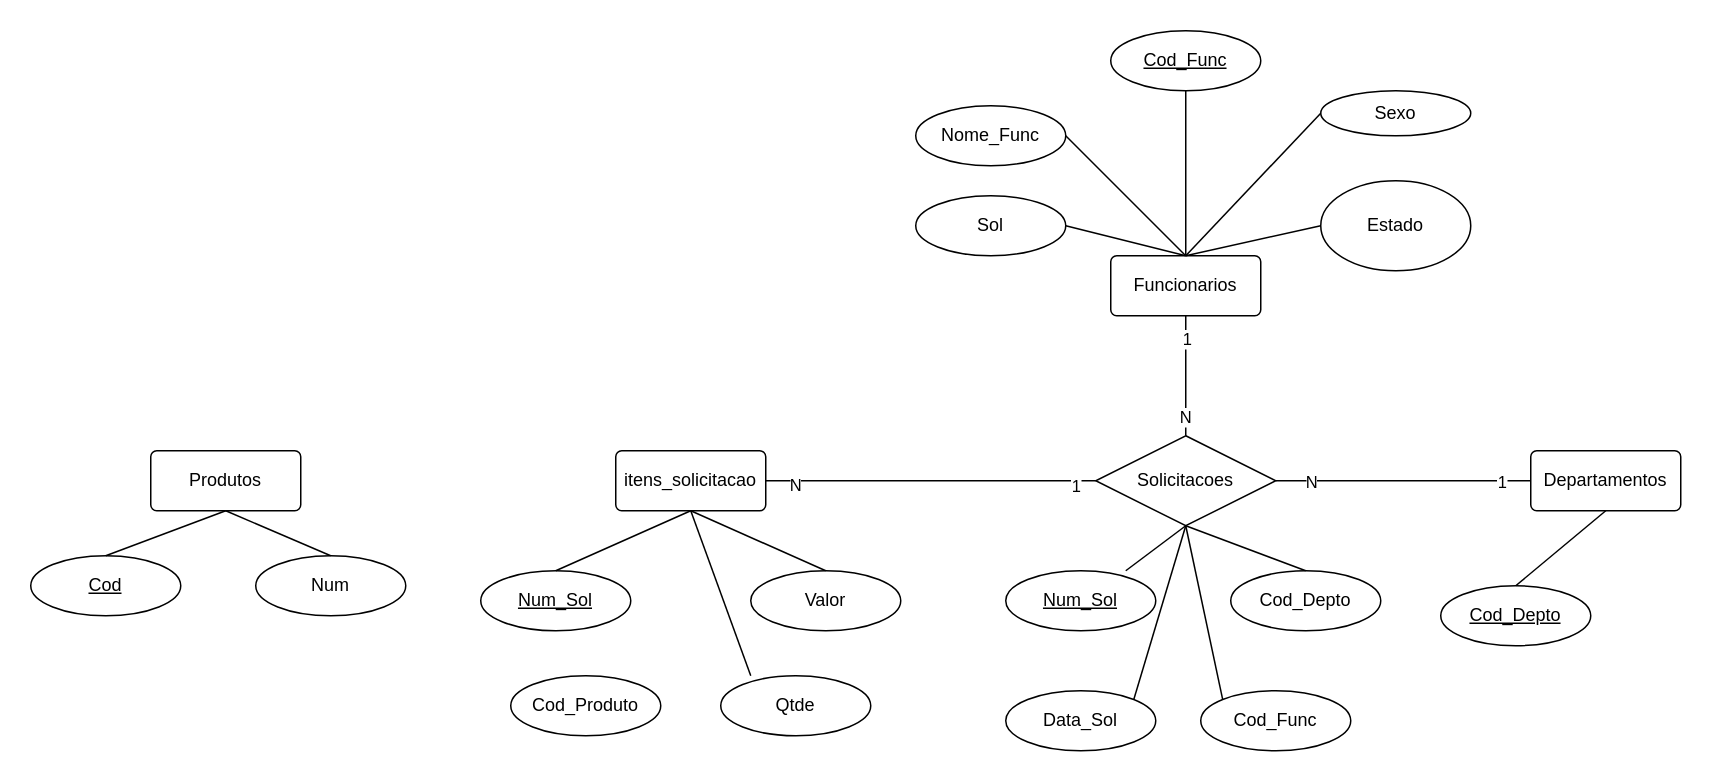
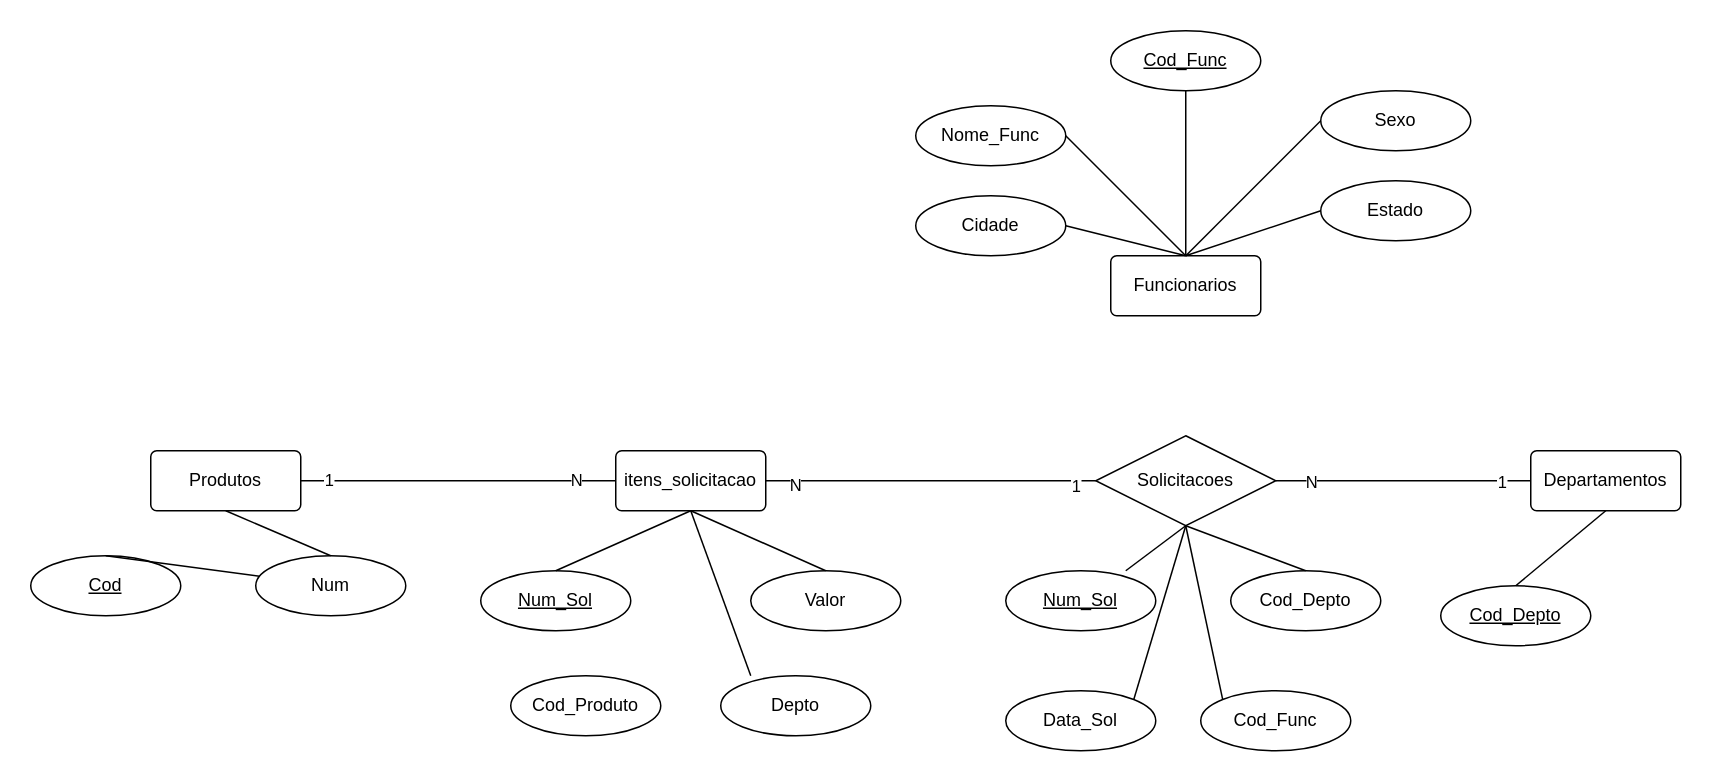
  <mxCell id="0" />
  <mxCell id="1" parent="0" />
  <mxCell id="2" value="Solicitacoes" style="shape=rhombus;perimeter=rhombusPerimeter;whiteSpace=wrap;html=1;align=center;" vertex="1" parent="1"><mxGeometry x="730" y="290" width="120" height="60" as="geometry" /></mxCell>
  <mxCell id="3" value="Departamentos" style="rounded=1;arcSize=10;whiteSpace=wrap;html=1;align=center;" vertex="1" parent="1"><mxGeometry x="1020" y="300" width="100" height="40" as="geometry" /></mxCell>
  <mxCell id="4" value="Funcionarios" style="rounded=1;arcSize=10;whiteSpace=wrap;html=1;align=center;" vertex="1" parent="1"><mxGeometry x="740" y="170" width="100" height="40" as="geometry" /></mxCell>
+ <mxCell id="5" style="edgeStyle=orthogonalEdgeStyle;rounded=0;orthogonalLoop=1;jettySize=auto;html=1;exitX=1;exitY=0.5;exitDx=0;exitDy=0;entryX=0;entryY=0.5;entryDx=0;entryDy=0;endArrow=none;endFill=0;" edge="1" parent="1" source="8" target="9"><mxGeometry relative="1" as="geometry" /></mxCell>
+ <mxCell id="6" value="1" style="edgeLabel;html=1;align=center;verticalAlign=middle;resizable=0;points=[];" vertex="1" connectable="0" parent="5"><mxGeometry x="-0.829" y="1" relative="1" as="geometry"><mxPoint as="offset" /></mxGeometry></mxCell>
+ <mxCell id="7" value="N" style="edgeLabel;html=1;align=center;verticalAlign=middle;resizable=0;points=[];" vertex="1" connectable="0" parent="5"><mxGeometry x="0.743" y="1" relative="1" as="geometry"><mxPoint as="offset" /></mxGeometry></mxCell>
  <mxCell id="8" value="Produtos" style="rounded=1;arcSize=10;whiteSpace=wrap;html=1;align=center;" vertex="1" parent="1"><mxGeometry x="100" y="300" width="100" height="40" as="geometry" /></mxCell>
  <mxCell id="9" value="itens_solicitacao" style="rounded=1;arcSize=10;whiteSpace=wrap;html=1;align=center;" vertex="1" parent="1"><mxGeometry x="410" y="300" width="100" height="40" as="geometry" /></mxCell>
  <mxCell id="10" value="Num" style="ellipse;whiteSpace=wrap;html=1;align=center;" vertex="1" parent="1"><mxGeometry x="170" y="370" width="100" height="40" as="geometry" /></mxCell>
  <mxCell id="11" value="Cod" style="ellipse;whiteSpace=wrap;html=1;align=center;fontStyle=4;" vertex="1" parent="1"><mxGeometry x="20" y="370" width="100" height="40" as="geometry" /></mxCell>
  <mxCell id="12" value="Num_Sol" style="ellipse;whiteSpace=wrap;html=1;align=center;fontStyle=4;" vertex="1" parent="1"><mxGeometry x="320" y="380" width="100" height="40" as="geometry" /></mxCell>
- <mxCell id="13" value="Qtde" style="ellipse;whiteSpace=wrap;html=1;align=center;" vertex="1" parent="1"><mxGeometry x="480" y="450" width="100" height="40" as="geometry" /></mxCell>
+ <mxCell id="13" value="Depto" style="ellipse;whiteSpace=wrap;html=1;align=center;" vertex="1" parent="1"><mxGeometry x="480" y="450" width="100" height="40" as="geometry" /></mxCell>
  <mxCell id="14" value="Cod_Produto" style="ellipse;whiteSpace=wrap;html=1;align=center;" vertex="1" parent="1"><mxGeometry x="340" y="450" width="100" height="40" as="geometry" /></mxCell>
  <mxCell id="15" value="Valor" style="ellipse;whiteSpace=wrap;html=1;align=center;" vertex="1" parent="1"><mxGeometry x="500" y="380" width="100" height="40" as="geometry" /></mxCell>
  <mxCell id="16" value="Num_Sol" style="ellipse;whiteSpace=wrap;html=1;align=center;fontStyle=4;" vertex="1" parent="1"><mxGeometry x="670" y="380" width="100" height="40" as="geometry" /></mxCell>
  <mxCell id="17" value="Cod_Depto" style="ellipse;whiteSpace=wrap;html=1;align=center;" vertex="1" parent="1"><mxGeometry x="820" y="380" width="100" height="40" as="geometry" /></mxCell>
  <mxCell id="18" value="Data_Sol" style="ellipse;whiteSpace=wrap;html=1;align=center;" vertex="1" parent="1"><mxGeometry x="670" y="460" width="100" height="40" as="geometry" /></mxCell>
  <mxCell id="19" value="Cod_Func" style="ellipse;whiteSpace=wrap;html=1;align=center;" vertex="1" parent="1"><mxGeometry x="800" y="460" width="100" height="40" as="geometry" /></mxCell>
  <mxCell id="20" value="Cod_Depto" style="ellipse;whiteSpace=wrap;html=1;align=center;fontStyle=4;" vertex="1" parent="1"><mxGeometry x="960" y="390" width="100" height="40" as="geometry" /></mxCell>
  <mxCell id="21" value="Cod_Func" style="ellipse;whiteSpace=wrap;html=1;align=center;fontStyle=4;" vertex="1" parent="1"><mxGeometry x="740" y="20" width="100" height="40" as="geometry" /></mxCell>
- <mxCell id="22" value="Estado" style="ellipse;whiteSpace=wrap;html=1;align=center;" vertex="1" parent="1"><mxGeometry x="880" y="120" width="100" height="60" as="geometry" /></mxCell>
+ <mxCell id="22" value="Estado" style="ellipse;whiteSpace=wrap;html=1;align=center;" vertex="1" parent="1"><mxGeometry x="880" y="120" width="100" height="40" as="geometry" /></mxCell>
  <mxCell id="23" value="Nome_Func" style="ellipse;whiteSpace=wrap;html=1;align=center;" vertex="1" parent="1"><mxGeometry x="610" y="70" width="100" height="40" as="geometry" /></mxCell>
- <mxCell id="24" value="Sol" style="ellipse;whiteSpace=wrap;html=1;align=center;" vertex="1" parent="1"><mxGeometry x="610" y="130" width="100" height="40" as="geometry" /></mxCell>
- <mxCell id="25" value="Sexo" style="ellipse;whiteSpace=wrap;html=1;align=center;" vertex="1" parent="1"><mxGeometry x="880" y="60" width="100" height="30" as="geometry" /></mxCell>
- <mxCell id="26" value="" style="endArrow=none;html=1;rounded=0;entryX=0.5;entryY=1;entryDx=0;entryDy=0;exitX=0.5;exitY=0;exitDx=0;exitDy=0;" edge="1" parent="1" source="11" target="8"><mxGeometry relative="1" as="geometry"><mxPoint x="560" y="330" as="sourcePoint" /><mxPoint x="720" y="330" as="targetPoint" /></mxGeometry></mxCell>
+ <mxCell id="24" value="Cidade" style="ellipse;whiteSpace=wrap;html=1;align=center;" vertex="1" parent="1"><mxGeometry x="610" y="130" width="100" height="40" as="geometry" /></mxCell>
+ <mxCell id="25" value="Sexo" style="ellipse;whiteSpace=wrap;html=1;align=center;" vertex="1" parent="1"><mxGeometry x="880" y="60" width="100" height="40" as="geometry" /></mxCell>
+ <mxCell id="26" value="" style="endArrow=none;html=1;rounded=0;exitX=0.5;exitY=0;exitDx=0;exitDy=0;" edge="1" parent="1" source="11" target="10"><mxGeometry relative="1" as="geometry"><mxPoint x="560" y="330" as="sourcePoint" /><mxPoint x="720" y="330" as="targetPoint" /></mxGeometry></mxCell>
  <mxCell id="27" value="" style="endArrow=none;html=1;rounded=0;entryX=0.5;entryY=0;entryDx=0;entryDy=0;" edge="1" parent="1" target="10"><mxGeometry relative="1" as="geometry"><mxPoint x="150" y="340" as="sourcePoint" /><mxPoint x="720" y="330" as="targetPoint" /></mxGeometry></mxCell>
  <mxCell id="28" value="" style="endArrow=none;html=1;rounded=0;exitX=1;exitY=0.5;exitDx=0;exitDy=0;" edge="1" parent="1" source="9" target="2"><mxGeometry relative="1" as="geometry"><mxPoint x="560" y="330" as="sourcePoint" /><mxPoint x="720" y="330" as="targetPoint" /></mxGeometry></mxCell>
  <mxCell id="29" value="1" style="edgeLabel;html=1;align=center;verticalAlign=middle;resizable=0;points=[];" vertex="1" connectable="0" parent="28"><mxGeometry x="0.873" y="-3" relative="1" as="geometry"><mxPoint as="offset" /></mxGeometry></mxCell>
  <mxCell id="30" value="N" style="edgeLabel;html=1;align=center;verticalAlign=middle;resizable=0;points=[];" vertex="1" connectable="0" parent="28"><mxGeometry x="-0.827" y="-2" relative="1" as="geometry"><mxPoint as="offset" /></mxGeometry></mxCell>
  <mxCell id="31" value="" style="endArrow=none;html=1;rounded=0;exitX=0;exitY=0.5;exitDx=0;exitDy=0;" edge="1" parent="1" source="3" target="2"><mxGeometry relative="1" as="geometry"><mxPoint x="560" y="330" as="sourcePoint" /><mxPoint x="720" y="330" as="targetPoint" /></mxGeometry></mxCell>
  <mxCell id="32" value="1" style="edgeLabel;html=1;align=center;verticalAlign=middle;resizable=0;points=[];" vertex="1" connectable="0" parent="31"><mxGeometry x="-0.4" y="-4" relative="1" as="geometry"><mxPoint x="31" y="4" as="offset" /></mxGeometry></mxCell>
  <mxCell id="33" value="N" style="edgeLabel;html=1;align=center;verticalAlign=middle;resizable=0;points=[];" vertex="1" connectable="0" parent="31"><mxGeometry x="0.729" relative="1" as="geometry"><mxPoint as="offset" /></mxGeometry></mxCell>
- <mxCell id="34" value="" style="endArrow=none;html=1;rounded=0;entryX=0.5;entryY=1;entryDx=0;entryDy=0;exitX=0.5;exitY=0;exitDx=0;exitDy=0;" edge="1" parent="1" source="2" target="4"><mxGeometry relative="1" as="geometry"><mxPoint x="560" y="330" as="sourcePoint" /><mxPoint x="720" y="330" as="targetPoint" /></mxGeometry></mxCell>
- <mxCell id="35" value="1" style="edgeLabel;html=1;align=center;verticalAlign=middle;resizable=0;points=[];" vertex="1" connectable="0" parent="34"><mxGeometry x="0.625" relative="1" as="geometry"><mxPoint as="offset" /></mxGeometry></mxCell>
- <mxCell id="36" value="N" style="edgeLabel;html=1;align=center;verticalAlign=middle;resizable=0;points=[];" vertex="1" connectable="0" parent="34"><mxGeometry x="-0.675" y="1" relative="1" as="geometry"><mxPoint as="offset" /></mxGeometry></mxCell>
  <mxCell id="37" value="" style="endArrow=none;html=1;rounded=0;entryX=0.5;entryY=1;entryDx=0;entryDy=0;exitX=0.5;exitY=0;exitDx=0;exitDy=0;" edge="1" parent="1" source="15" target="9"><mxGeometry relative="1" as="geometry"><mxPoint x="560" y="330" as="sourcePoint" /><mxPoint x="720" y="330" as="targetPoint" /></mxGeometry></mxCell>
  <mxCell id="38" value="" style="endArrow=none;html=1;rounded=0;entryX=0.5;entryY=0;entryDx=0;entryDy=0;" edge="1" parent="1" target="12"><mxGeometry relative="1" as="geometry"><mxPoint x="460" y="340" as="sourcePoint" /><mxPoint x="470" y="350" as="targetPoint" /></mxGeometry></mxCell>
  <mxCell id="39" value="" style="endArrow=none;html=1;rounded=0;entryX=0.5;entryY=1;entryDx=0;entryDy=0;" edge="1" parent="1" target="9"><mxGeometry relative="1" as="geometry"><mxPoint x="500" y="450" as="sourcePoint" /><mxPoint x="490" y="370" as="targetPoint" /></mxGeometry></mxCell>
  <mxCell id="40" value="" style="endArrow=none;html=1;rounded=0;entryX=0.5;entryY=1;entryDx=0;entryDy=0;exitX=0.8;exitY=0;exitDx=0;exitDy=0;exitPerimeter=0;" edge="1" parent="1" source="16" target="2"><mxGeometry relative="1" as="geometry"><mxPoint x="590" y="420" as="sourcePoint" /><mxPoint x="500" y="380" as="targetPoint" /></mxGeometry></mxCell>
  <mxCell id="41" value="" style="endArrow=none;html=1;rounded=0;entryX=0.5;entryY=1;entryDx=0;entryDy=0;exitX=0.5;exitY=0;exitDx=0;exitDy=0;" edge="1" parent="1" source="17" target="2"><mxGeometry relative="1" as="geometry"><mxPoint x="600" y="430" as="sourcePoint" /><mxPoint x="510" y="390" as="targetPoint" /></mxGeometry></mxCell>
  <mxCell id="42" value="" style="endArrow=none;html=1;rounded=0;entryX=1;entryY=0;entryDx=0;entryDy=0;exitX=0.5;exitY=1;exitDx=0;exitDy=0;" edge="1" parent="1" source="2" target="18"><mxGeometry relative="1" as="geometry"><mxPoint x="610" y="440" as="sourcePoint" /><mxPoint x="520" y="400" as="targetPoint" /></mxGeometry></mxCell>
  <mxCell id="43" value="" style="endArrow=none;html=1;rounded=0;entryX=0.5;entryY=1;entryDx=0;entryDy=0;exitX=0;exitY=0;exitDx=0;exitDy=0;" edge="1" parent="1" source="19" target="2"><mxGeometry relative="1" as="geometry"><mxPoint x="620" y="450" as="sourcePoint" /><mxPoint x="530" y="410" as="targetPoint" /></mxGeometry></mxCell>
  <mxCell id="44" value="" style="endArrow=none;html=1;rounded=0;entryX=0.5;entryY=0;entryDx=0;entryDy=0;exitX=0.5;exitY=1;exitDx=0;exitDy=0;" edge="1" parent="1" source="3" target="20"><mxGeometry relative="1" as="geometry"><mxPoint x="630" y="460" as="sourcePoint" /><mxPoint x="540" y="420" as="targetPoint" /></mxGeometry></mxCell>
  <mxCell id="45" value="" style="endArrow=none;html=1;rounded=0;entryX=0.5;entryY=1;entryDx=0;entryDy=0;exitX=0.5;exitY=0;exitDx=0;exitDy=0;" edge="1" parent="1" source="4" target="21"><mxGeometry relative="1" as="geometry"><mxPoint x="650" y="480" as="sourcePoint" /><mxPoint x="560" y="440" as="targetPoint" /></mxGeometry></mxCell>
  <mxCell id="46" value="" style="endArrow=none;html=1;rounded=0;exitX=1;exitY=0.5;exitDx=0;exitDy=0;" edge="1" parent="1" source="24"><mxGeometry relative="1" as="geometry"><mxPoint x="660" y="490" as="sourcePoint" /><mxPoint x="790" y="170" as="targetPoint" /></mxGeometry></mxCell>
  <mxCell id="47" value="" style="endArrow=none;html=1;rounded=0;entryX=0;entryY=0.5;entryDx=0;entryDy=0;exitX=0.5;exitY=0;exitDx=0;exitDy=0;" edge="1" parent="1" source="4" target="22"><mxGeometry relative="1" as="geometry"><mxPoint x="670" y="500" as="sourcePoint" /><mxPoint x="580" y="460" as="targetPoint" /></mxGeometry></mxCell>
  <mxCell id="48" value="" style="endArrow=none;html=1;rounded=0;entryX=1;entryY=0.5;entryDx=0;entryDy=0;" edge="1" parent="1" target="23"><mxGeometry relative="1" as="geometry"><mxPoint x="790" y="170" as="sourcePoint" /><mxPoint x="590" y="470" as="targetPoint" /></mxGeometry></mxCell>
  <mxCell id="49" value="" style="endArrow=none;html=1;rounded=0;exitX=0.5;exitY=0;exitDx=0;exitDy=0;entryX=0;entryY=0.5;entryDx=0;entryDy=0;" edge="1" parent="1" source="4" target="25"><mxGeometry relative="1" as="geometry"><mxPoint x="690" y="520" as="sourcePoint" /><mxPoint x="600" y="480" as="targetPoint" /></mxGeometry></mxCell>
